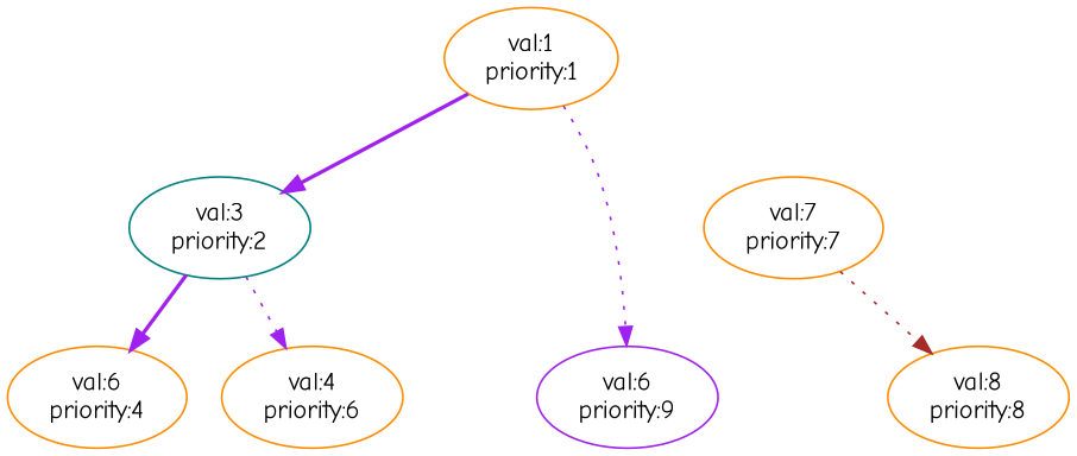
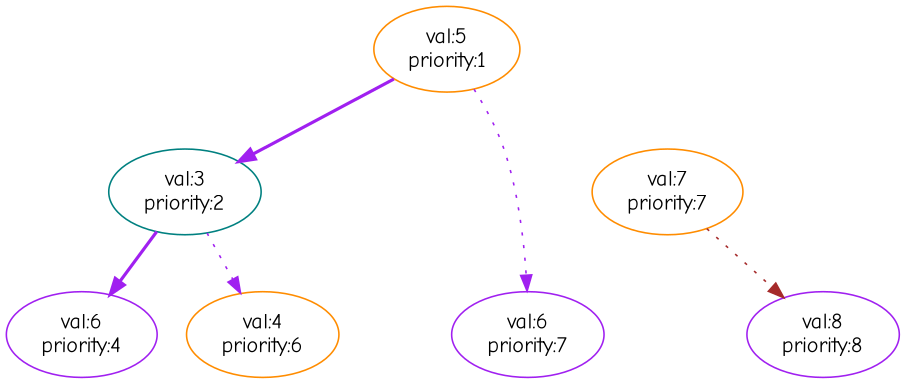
  digraph {
    fontname="Comic Neue"
    node [fontname="Comic Neue"]
    edge [fontname="Comic Neue" style=invis]
-   n1 [color=darkorange label="val:1\npriority:1"]
+   n1 [color=darkorange label="val:5\npriority:1"]
    n2 [color=teal label="val:3\npriority:2"]
    n8 [style=invis]
    n9 [style=invis]
    n3 [color=darkorange label="val:7\npriority:7"]
-   n6 [color=purple label="val:6\npriority:9"]
-   n4 [color=darkorange label="val:6\npriority:4"]
+   n6 [color=purple label="val:6\npriority:7"]
+   n4 [color=purple label="val:6\npriority:4"]
    n5 [color=darkorange label="val:4\npriority:6"]
    n10 [style=invis]
-   n7 [color=darkorange label="val:8\npriority:8"]
+   n7 [color=purple label="val:8\npriority:8"]
    n1 -> n2 [color=purple style=bold]
    n1 -> n8
    n1 -> n9
    n1 -> n3
    n1 -> n6 [color=purple style=dotted]
    n2 -> n4 [color=purple style=bold]
    n2 -> n5 [color=purple style=dotted]
    n3 -> n6
    n3 -> n10
    n3 -> n7 [color=brown style=dotted]
  }
